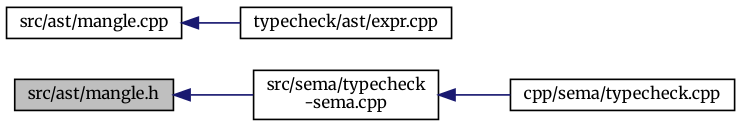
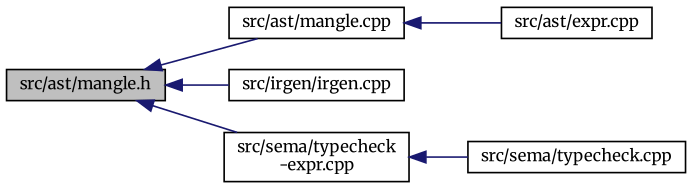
  digraph {
    fontname=Merriweather
    rankdir=LR
    node [color=black fillcolor=white fontname=Merriweather fontsize=10 shape=record style=filled]
    edge [color=midnightblue dir=back fontname=Merriweather fontsize=10 labelfontname=Helvetica labelfontsize=10 style=solid]
    n1 [fillcolor=grey75 fontcolor=black height=0.2 label="src/ast/mangle.h" width=0.4]
    n2 [height=0.2 label="src/ast/mangle.cpp" width=0.4]
-   n4 [height=0.2 label="src/sema/typecheck\l-sema.cpp" width=0.4]
-   n5 [height=0.2 label="typecheck/ast/expr.cpp" width=0.4]
-   n6 [height=0.2 label="cpp/sema/typecheck.cpp" width=0.4]
+   n3 [height=0.2 label="src/irgen/irgen.cpp" width=0.4]
+   n4 [height=0.2 label="src/sema/typecheck\l-expr.cpp" width=0.4]
+   n5 [height=0.2 label="src/ast/expr.cpp" width=0.4]
+   n6 [height=0.2 label="src/sema/typecheck.cpp" width=0.4]
+   n1 -> n2
+   n1 -> n3
    n1 -> n4
    n2 -> n5
    n4 -> n6
  }
